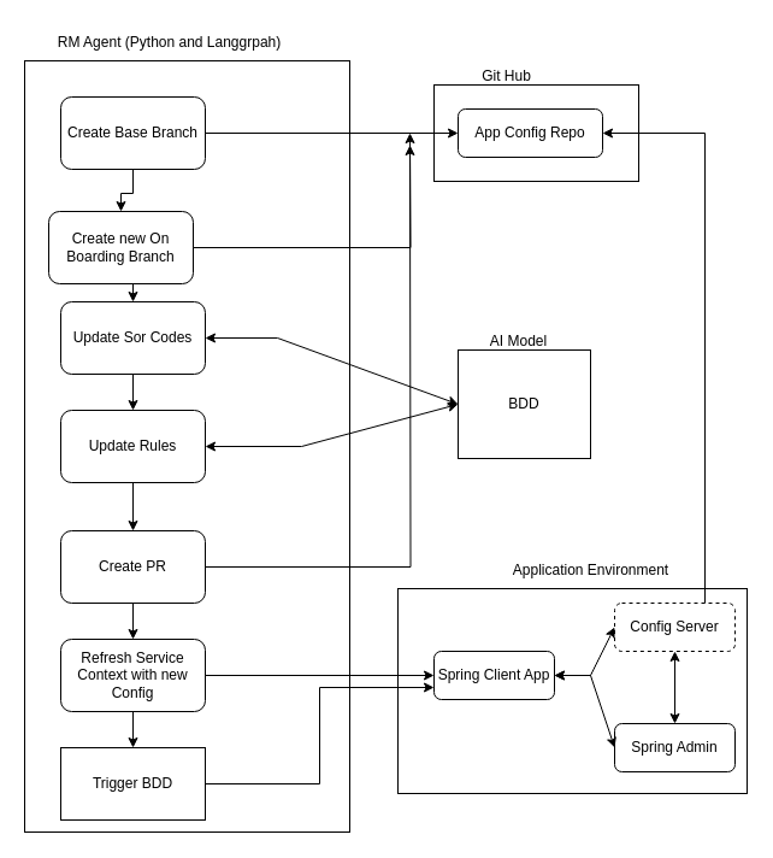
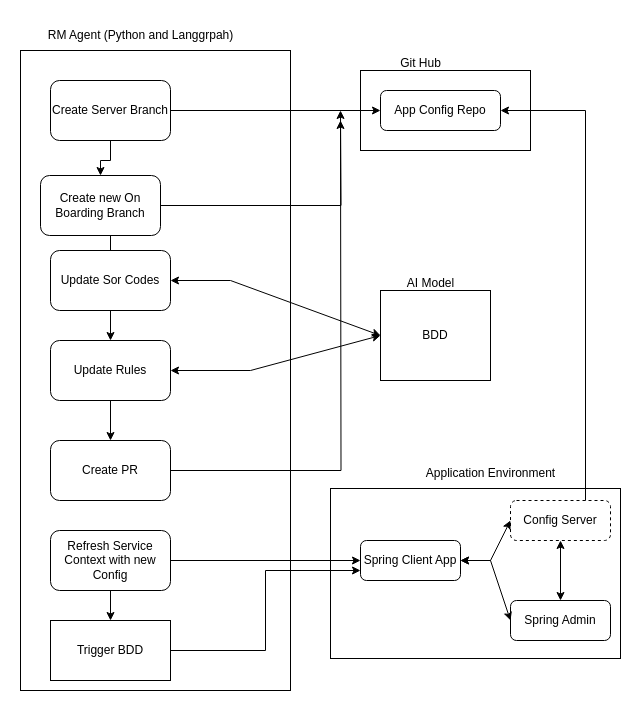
  <mxCell id="0" />
  <mxCell id="1" parent="0" />
  <mxCell id="2" value="" style="rounded=0;whiteSpace=wrap;html=1;" vertex="1" parent="1"><mxGeometry x="360" y="70" width="170" height="80" as="geometry" /></mxCell>
  <mxCell id="3" value="" style="rounded=0;whiteSpace=wrap;html=1;" vertex="1" parent="1"><mxGeometry x="330" y="488" width="290" height="170" as="geometry" /></mxCell>
  <mxCell id="4" value="" style="rounded=0;whiteSpace=wrap;html=1;" vertex="1" parent="1"><mxGeometry x="20" y="50" width="270" height="640" as="geometry" /></mxCell>
  <mxCell id="5" value="" style="edgeStyle=orthogonalEdgeStyle;rounded=0;orthogonalLoop=1;jettySize=auto;html=1;" edge="1" parent="1" source="6" target="18"><mxGeometry relative="1" as="geometry" /></mxCell>
  <mxCell id="6" value="Update Sor Codes" style="rounded=1;whiteSpace=wrap;html=1;" vertex="1" parent="1"><mxGeometry x="50" y="250" width="120" height="60" as="geometry" /></mxCell>
  <mxCell id="7" value="RM Agent (Python and Langgrpah)" style="text;html=1;align=center;verticalAlign=middle;resizable=0;points=[];autosize=1;strokeColor=none;fillColor=none;" vertex="1" parent="1"><mxGeometry x="35" y="20" width="210" height="30" as="geometry" /></mxCell>
  <mxCell id="8" value="" style="edgeStyle=orthogonalEdgeStyle;rounded=0;orthogonalLoop=1;jettySize=auto;html=1;" edge="1" parent="1" source="10" target="13"><mxGeometry relative="1" as="geometry" /></mxCell>
  <mxCell id="9" style="edgeStyle=orthogonalEdgeStyle;rounded=0;orthogonalLoop=1;jettySize=auto;html=1;entryX=0;entryY=0.5;entryDx=0;entryDy=0;" edge="1" parent="1" source="10" target="36"><mxGeometry relative="1" as="geometry" /></mxCell>
- <mxCell id="10" value="Create Base Branch" style="rounded=1;whiteSpace=wrap;html=1;" vertex="1" parent="1"><mxGeometry x="50" y="80" width="120" height="60" as="geometry" /></mxCell>
- <mxCell id="11" style="edgeStyle=orthogonalEdgeStyle;rounded=0;orthogonalLoop=1;jettySize=auto;html=1;exitX=0.5;exitY=1;exitDx=0;exitDy=0;entryX=0.5;entryY=0;entryDx=0;entryDy=0;" edge="1" parent="1" source="13" target="6"><mxGeometry relative="1" as="geometry" /></mxCell>
+ <mxCell id="10" value="Create Server Branch" style="rounded=1;whiteSpace=wrap;html=1;" vertex="1" parent="1"><mxGeometry x="50" y="80" width="120" height="60" as="geometry" /></mxCell>
+ <mxCell id="11" style="edgeStyle=orthogonalEdgeStyle;rounded=0;orthogonalLoop=1;jettySize=auto;html=1;exitX=0.5;exitY=1;exitDx=0;exitDy=0;entryX=0.5;entryY=0;entryDx=0;entryDy=0;endArrow=none;" edge="1" parent="1" source="13" target="6"><mxGeometry relative="1" as="geometry" /></mxCell>
  <mxCell id="12" style="edgeStyle=orthogonalEdgeStyle;rounded=0;orthogonalLoop=1;jettySize=auto;html=1;" edge="1" parent="1" source="13"><mxGeometry relative="1" as="geometry"><mxPoint x="340" y="110" as="targetPoint" /></mxGeometry></mxCell>
  <mxCell id="13" value="Create new On Boarding Branch" style="rounded=1;whiteSpace=wrap;html=1;" vertex="1" parent="1"><mxGeometry x="40" y="175" width="120" height="60" as="geometry" /></mxCell>
  <mxCell id="14" style="edgeStyle=orthogonalEdgeStyle;rounded=0;orthogonalLoop=1;jettySize=auto;html=1;exitX=0.5;exitY=1;exitDx=0;exitDy=0;" edge="1" parent="1" source="4" target="4"><mxGeometry relative="1" as="geometry" /></mxCell>
  <mxCell id="15" value="BDD" style="rounded=0;whiteSpace=wrap;html=1;direction=south;" vertex="1" parent="1"><mxGeometry x="380" y="290" width="110" height="90" as="geometry" /></mxCell>
  <mxCell id="16" value="" style="endArrow=classic;startArrow=classic;html=1;rounded=0;exitX=1;exitY=0.5;exitDx=0;exitDy=0;entryX=0.5;entryY=1;entryDx=0;entryDy=0;" edge="1" parent="1" source="6" target="15"><mxGeometry width="50" height="50" relative="1" as="geometry"><mxPoint x="310" y="350" as="sourcePoint" /><mxPoint x="360" y="300" as="targetPoint" /><Array as="points"><mxPoint x="230" y="280" /></Array></mxGeometry></mxCell>
  <mxCell id="17" value="" style="edgeStyle=orthogonalEdgeStyle;rounded=0;orthogonalLoop=1;jettySize=auto;html=1;" edge="1" parent="1" source="18" target="22"><mxGeometry relative="1" as="geometry" /></mxCell>
  <mxCell id="18" value="Update Rules" style="rounded=1;whiteSpace=wrap;html=1;" vertex="1" parent="1"><mxGeometry x="50" y="340" width="120" height="60" as="geometry" /></mxCell>
  <mxCell id="19" value="" style="endArrow=classic;startArrow=classic;html=1;rounded=0;entryX=0.5;entryY=1;entryDx=0;entryDy=0;exitX=1;exitY=0.5;exitDx=0;exitDy=0;" edge="1" parent="1" source="18" target="15"><mxGeometry width="50" height="50" relative="1" as="geometry"><mxPoint x="180" y="290" as="sourcePoint" /><mxPoint x="310" y="290" as="targetPoint" /><Array as="points"><mxPoint x="170" y="370" /><mxPoint x="250" y="370" /></Array></mxGeometry></mxCell>
- <mxCell id="20" value="" style="edgeStyle=orthogonalEdgeStyle;rounded=0;orthogonalLoop=1;jettySize=auto;html=1;" edge="1" parent="1" source="22" target="25"><mxGeometry relative="1" as="geometry" /></mxCell>
  <mxCell id="21" value="" style="edgeStyle=orthogonalEdgeStyle;rounded=0;orthogonalLoop=1;jettySize=auto;html=1;" edge="1" parent="1" source="22"><mxGeometry relative="1" as="geometry"><mxPoint x="340" y="120" as="targetPoint" /></mxGeometry></mxCell>
  <mxCell id="22" value="Create PR" style="whiteSpace=wrap;html=1;rounded=1;" vertex="1" parent="1"><mxGeometry x="50" y="440" width="120" height="60" as="geometry" /></mxCell>
  <mxCell id="23" style="edgeStyle=orthogonalEdgeStyle;rounded=0;orthogonalLoop=1;jettySize=auto;html=1;entryX=0;entryY=0.5;entryDx=0;entryDy=0;" edge="1" parent="1" source="25" target="28"><mxGeometry relative="1" as="geometry" /></mxCell>
  <mxCell id="24" value="" style="edgeStyle=orthogonalEdgeStyle;rounded=0;orthogonalLoop=1;jettySize=auto;html=1;" edge="1" parent="1" source="25" target="34"><mxGeometry relative="1" as="geometry" /></mxCell>
  <mxCell id="25" value="Refresh Service Context with new Config" style="whiteSpace=wrap;html=1;rounded=1;" vertex="1" parent="1"><mxGeometry x="50" y="530" width="120" height="60" as="geometry" /></mxCell>
  <mxCell id="26" value="Config Server" style="rounded=1;whiteSpace=wrap;html=1;dashed=1;" vertex="1" parent="1"><mxGeometry x="510" y="500" width="100" height="40" as="geometry" /></mxCell>
  <mxCell id="27" value="Spring Admin" style="rounded=1;whiteSpace=wrap;html=1;" vertex="1" parent="1"><mxGeometry x="510" y="600" width="100" height="40" as="geometry" /></mxCell>
  <mxCell id="28" value="Spring Client App" style="rounded=1;whiteSpace=wrap;html=1;" vertex="1" parent="1"><mxGeometry x="360" y="540" width="100" height="40" as="geometry" /></mxCell>
  <mxCell id="29" value="" style="endArrow=classic;startArrow=classic;html=1;rounded=0;exitX=1;exitY=0.5;exitDx=0;exitDy=0;entryX=0;entryY=0.5;entryDx=0;entryDy=0;" edge="1" parent="1" source="28" target="26"><mxGeometry width="50" height="50" relative="1" as="geometry"><mxPoint x="430" y="520" as="sourcePoint" /><mxPoint x="480" y="470" as="targetPoint" /><Array as="points"><mxPoint x="490" y="560" /></Array></mxGeometry></mxCell>
  <mxCell id="30" value="" style="endArrow=classic;startArrow=classic;html=1;rounded=0;exitX=1;exitY=0.5;exitDx=0;exitDy=0;entryX=0;entryY=0.5;entryDx=0;entryDy=0;" edge="1" parent="1" source="28" target="27"><mxGeometry width="50" height="50" relative="1" as="geometry"><mxPoint x="470" y="630" as="sourcePoint" /><mxPoint x="520" y="580" as="targetPoint" /><Array as="points"><mxPoint x="490" y="560" /></Array></mxGeometry></mxCell>
  <mxCell id="31" value="" style="endArrow=classic;startArrow=classic;html=1;rounded=0;entryX=0.5;entryY=1;entryDx=0;entryDy=0;exitX=0.5;exitY=0;exitDx=0;exitDy=0;" edge="1" parent="1" source="27" target="26"><mxGeometry width="50" height="50" relative="1" as="geometry"><mxPoint x="430" y="580" as="sourcePoint" /><mxPoint x="480" y="530" as="targetPoint" /></mxGeometry></mxCell>
  <mxCell id="32" style="edgeStyle=orthogonalEdgeStyle;rounded=0;orthogonalLoop=1;jettySize=auto;html=1;exitX=1;exitY=0.5;exitDx=0;exitDy=0;" edge="1" parent="1" source="15" target="15"><mxGeometry relative="1" as="geometry" /></mxCell>
  <mxCell id="33" style="edgeStyle=orthogonalEdgeStyle;rounded=0;orthogonalLoop=1;jettySize=auto;html=1;exitX=1;exitY=0.5;exitDx=0;exitDy=0;entryX=0;entryY=0.75;entryDx=0;entryDy=0;" edge="1" parent="1" source="34" target="28"><mxGeometry relative="1" as="geometry" /></mxCell>
  <mxCell id="34" value="Trigger BDD" style="whiteSpace=wrap;html=1;rounded=0;" vertex="1" parent="1"><mxGeometry x="50" y="620" width="120" height="60" as="geometry" /></mxCell>
  <mxCell id="35" value="Git Hub" style="text;html=1;align=center;verticalAlign=middle;resizable=0;points=[];autosize=1;strokeColor=none;fillColor=none;" vertex="1" parent="1"><mxGeometry x="390" y="48" width="60" height="30" as="geometry" /></mxCell>
  <mxCell id="36" value="App Config Repo" style="rounded=1;whiteSpace=wrap;html=1;" vertex="1" parent="1"><mxGeometry x="380" y="90" width="120" height="40" as="geometry" /></mxCell>
  <mxCell id="37" style="edgeStyle=orthogonalEdgeStyle;rounded=0;orthogonalLoop=1;jettySize=auto;html=1;exitX=0.75;exitY=0;exitDx=0;exitDy=0;entryX=1;entryY=0.5;entryDx=0;entryDy=0;" edge="1" parent="1" source="26" target="36"><mxGeometry relative="1" as="geometry"><mxPoint x="520" y="110" as="targetPoint" /><Array as="points"><mxPoint x="585" y="110" /></Array></mxGeometry></mxCell>
  <mxCell id="38" value="AI Model" style="text;html=1;align=center;verticalAlign=middle;resizable=0;points=[];autosize=1;strokeColor=none;fillColor=none;" vertex="1" parent="1"><mxGeometry x="395" y="268" width="70" height="30" as="geometry" /></mxCell>
  <mxCell id="39" value="Application Environment" style="text;html=1;align=center;verticalAlign=middle;resizable=0;points=[];autosize=1;strokeColor=none;fillColor=none;" vertex="1" parent="1"><mxGeometry x="415" y="458" width="150" height="30" as="geometry" /></mxCell>
